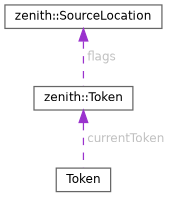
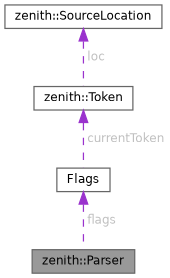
  digraph {
    node [color=gray40 fillcolor=white fontname=Helvetica fontsize=10 shape=box style=filled]
    edge [color=darkorchid3 dir=back fontcolor=grey fontname=Helvetica fontsize=10 labelfontname=Helvetica labelfontsize=10 style=dashed]
+   n1 [fillcolor=grey60 fontcolor=black height=0.2 label="zenith::Parser" width=0.4]
    n2 [height=0.2 label="zenith::Token" width=0.4]
-   n3 [height=0.2 label=Token width=0.4]
+   n3 [height=0.2 label=Flags width=0.4]
    n4 [height=0.2 label="zenith::SourceLocation" width=0.4]
    n2 -> n3 [label=" currentToken"]
-   n4 -> n2 [label=" flags"]
+   n3 -> n1 [label=" flags"]
+   n4 -> n2 [label=" loc"]
  }
